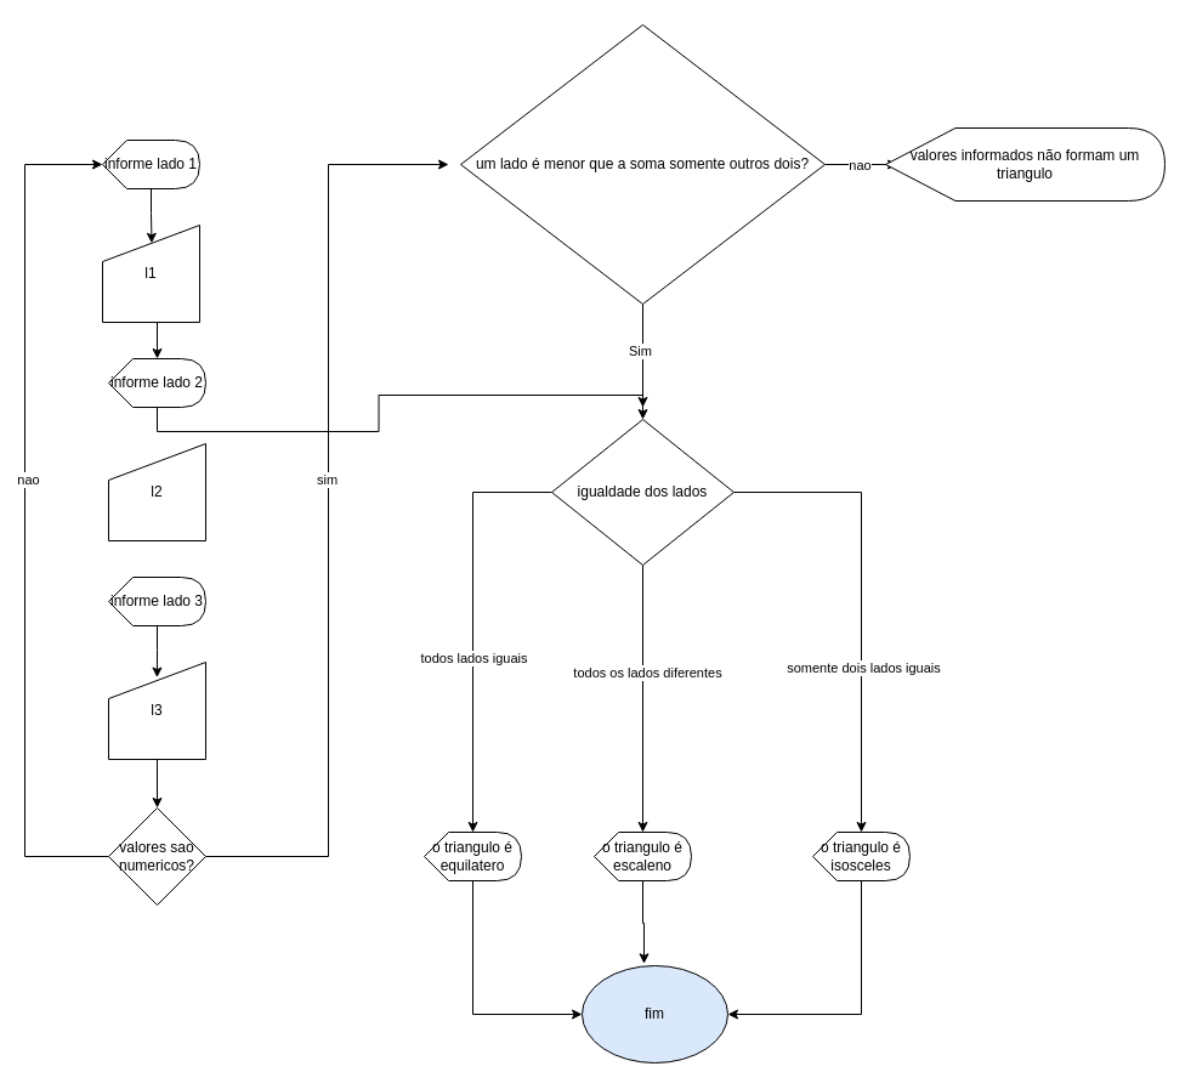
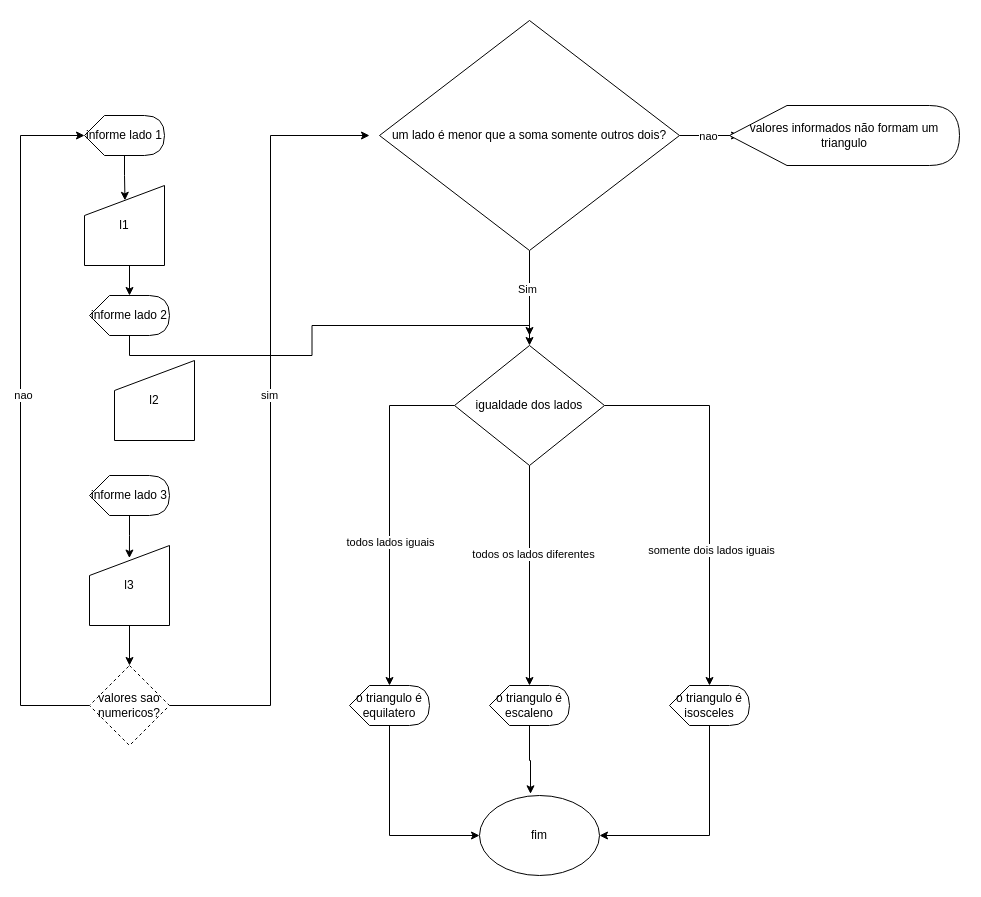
  <mxCell id="0" />
  <mxCell id="1" parent="0" />
  <mxCell id="2" value="informe lado 1" style="shape=display;whiteSpace=wrap;html=1;" vertex="1" parent="1"><mxGeometry x="84" y="115" width="80" height="40" as="geometry" /></mxCell>
  <mxCell id="3" value="l1" style="shape=manualInput;whiteSpace=wrap;html=1;" vertex="1" parent="1"><mxGeometry x="84" y="185" width="80" height="80" as="geometry" /></mxCell>
  <mxCell id="4" value="informe lado 2" style="shape=display;whiteSpace=wrap;html=1;" vertex="1" parent="1"><mxGeometry x="89" y="295" width="80" height="40" as="geometry" /></mxCell>
- <mxCell id="5" value="l2" style="shape=manualInput;whiteSpace=wrap;html=1;" vertex="1" parent="1"><mxGeometry x="89" y="365" width="80" height="80" as="geometry" /></mxCell>
+ <mxCell id="5" value="l2" style="shape=manualInput;whiteSpace=wrap;html=1;" vertex="1" parent="1"><mxGeometry x="114" y="360" width="80" height="80" as="geometry" /></mxCell>
  <mxCell id="6" value="informe lado 3" style="shape=display;whiteSpace=wrap;html=1;" vertex="1" parent="1"><mxGeometry x="89" y="475" width="80" height="40" as="geometry" /></mxCell>
  <mxCell id="7" style="edgeStyle=orthogonalEdgeStyle;rounded=0;orthogonalLoop=1;jettySize=auto;html=1;exitX=0.5;exitY=1;exitDx=0;exitDy=0;entryX=0.5;entryY=0;entryDx=0;entryDy=0;" edge="1" parent="1" source="8" target="13"><mxGeometry relative="1" as="geometry" /></mxCell>
  <mxCell id="8" value="l3" style="shape=manualInput;whiteSpace=wrap;html=1;" vertex="1" parent="1"><mxGeometry x="89" y="545" width="80" height="80" as="geometry" /></mxCell>
  <mxCell id="9" style="edgeStyle=orthogonalEdgeStyle;rounded=0;orthogonalLoop=1;jettySize=auto;html=1;exitX=0;exitY=0.5;exitDx=0;exitDy=0;entryX=0;entryY=0.5;entryDx=0;entryDy=0;entryPerimeter=0;" edge="1" parent="1" source="13" target="2"><mxGeometry relative="1" as="geometry"><mxPoint x="19" y="125" as="targetPoint" /><Array as="points"><mxPoint x="20" y="705" /><mxPoint x="20" y="135" /></Array></mxGeometry></mxCell>
  <mxCell id="10" value="nao" style="edgeLabel;html=1;align=center;verticalAlign=middle;resizable=0;points=[];" vertex="1" connectable="0" parent="9"><mxGeometry x="0.081" y="-2" relative="1" as="geometry"><mxPoint as="offset" /></mxGeometry></mxCell>
  <mxCell id="11" style="edgeStyle=orthogonalEdgeStyle;rounded=0;orthogonalLoop=1;jettySize=auto;html=1;exitX=1;exitY=0.5;exitDx=0;exitDy=0;" edge="1" parent="1" source="13"><mxGeometry relative="1" as="geometry"><mxPoint x="369" y="135" as="targetPoint" /><Array as="points"><mxPoint x="270" y="705" /></Array></mxGeometry></mxCell>
  <mxCell id="12" value="sim" style="edgeLabel;html=1;align=center;verticalAlign=middle;resizable=0;points=[];" vertex="1" connectable="0" parent="11"><mxGeometry x="0.07" y="2" relative="1" as="geometry"><mxPoint as="offset" /></mxGeometry></mxCell>
- <mxCell id="13" value="valores sao numericos?" style="rhombus;whiteSpace=wrap;html=1;" vertex="1" parent="1"><mxGeometry x="89" y="665" width="80" height="80" as="geometry" /></mxCell>
+ <mxCell id="13" value="valores sao numericos?" style="rhombus;whiteSpace=wrap;html=1;dashed=1;" vertex="1" parent="1"><mxGeometry x="89" y="665" width="80" height="80" as="geometry" /></mxCell>
  <mxCell id="14" style="edgeStyle=orthogonalEdgeStyle;rounded=0;orthogonalLoop=1;jettySize=auto;html=1;exitX=0;exitY=0;exitDx=40;exitDy=40;exitPerimeter=0;entryX=0.506;entryY=0.185;entryDx=0;entryDy=0;entryPerimeter=0;" edge="1" parent="1" source="2" target="3"><mxGeometry relative="1" as="geometry" /></mxCell>
  <mxCell id="15" style="edgeStyle=orthogonalEdgeStyle;rounded=0;orthogonalLoop=1;jettySize=auto;html=1;exitX=0.5;exitY=1;exitDx=0;exitDy=0;entryX=0;entryY=0;entryDx=40;entryDy=0;entryPerimeter=0;" edge="1" parent="1" source="3" target="4"><mxGeometry relative="1" as="geometry" /></mxCell>
  <mxCell id="16" style="edgeStyle=orthogonalEdgeStyle;rounded=0;orthogonalLoop=1;jettySize=auto;html=1;exitX=0;exitY=0;exitDx=40;exitDy=40;exitPerimeter=0;" edge="1" parent="1" source="4" target="30"><mxGeometry relative="1" as="geometry" /></mxCell>
  <mxCell id="17" style="edgeStyle=orthogonalEdgeStyle;rounded=0;orthogonalLoop=1;jettySize=auto;html=1;exitX=0;exitY=0;exitDx=40;exitDy=40;exitPerimeter=0;entryX=0.499;entryY=0.157;entryDx=0;entryDy=0;entryPerimeter=0;" edge="1" parent="1" source="6" target="8"><mxGeometry relative="1" as="geometry" /></mxCell>
  <mxCell id="18" style="edgeStyle=orthogonalEdgeStyle;rounded=0;orthogonalLoop=1;jettySize=auto;html=1;exitX=0.5;exitY=1;exitDx=0;exitDy=0;" edge="1" parent="1" source="22"><mxGeometry relative="1" as="geometry"><mxPoint x="529" y="335" as="targetPoint" /></mxGeometry></mxCell>
  <mxCell id="19" value="Sim" style="edgeLabel;html=1;align=center;verticalAlign=middle;resizable=0;points=[];" vertex="1" connectable="0" parent="18"><mxGeometry x="-0.108" y="-3" relative="1" as="geometry"><mxPoint as="offset" /></mxGeometry></mxCell>
  <mxCell id="20" style="edgeStyle=orthogonalEdgeStyle;rounded=0;orthogonalLoop=1;jettySize=auto;html=1;exitX=1;exitY=0.5;exitDx=0;exitDy=0;" edge="1" parent="1" source="22"><mxGeometry relative="1" as="geometry"><mxPoint x="739" y="135" as="targetPoint" /></mxGeometry></mxCell>
  <mxCell id="21" value="nao" style="edgeLabel;html=1;align=center;verticalAlign=middle;resizable=0;points=[];" vertex="1" connectable="0" parent="20"><mxGeometry x="-0.067" relative="1" as="geometry"><mxPoint as="offset" /></mxGeometry></mxCell>
  <mxCell id="22" value="um lado é menor que a soma somente outros dois?" style="rhombus;whiteSpace=wrap;html=1;" vertex="1" parent="1"><mxGeometry x="379" y="20" width="300" height="230" as="geometry" /></mxCell>
  <mxCell id="23" value="valores informados não formam um triangulo" style="shape=display;whiteSpace=wrap;html=1;" vertex="1" parent="1"><mxGeometry x="729" y="105" width="230" height="60" as="geometry" /></mxCell>
  <mxCell id="24" style="edgeStyle=orthogonalEdgeStyle;rounded=0;orthogonalLoop=1;jettySize=auto;html=1;exitX=0;exitY=0.5;exitDx=0;exitDy=0;entryX=0;entryY=0;entryDx=40;entryDy=0;entryPerimeter=0;" edge="1" parent="1" source="30" target="32"><mxGeometry relative="1" as="geometry"><mxPoint x="389" y="655" as="targetPoint" /></mxGeometry></mxCell>
  <mxCell id="25" value="todos lados iguais" style="edgeLabel;html=1;align=center;verticalAlign=middle;resizable=0;points=[];" vertex="1" connectable="0" parent="24"><mxGeometry x="0.168" relative="1" as="geometry"><mxPoint as="offset" /></mxGeometry></mxCell>
  <mxCell id="26" style="edgeStyle=orthogonalEdgeStyle;rounded=0;orthogonalLoop=1;jettySize=auto;html=1;exitX=0.5;exitY=1;exitDx=0;exitDy=0;entryX=0;entryY=0;entryDx=40;entryDy=0;entryPerimeter=0;" edge="1" parent="1" source="30" target="33"><mxGeometry relative="1" as="geometry"><mxPoint x="529" y="635" as="targetPoint" /></mxGeometry></mxCell>
  <mxCell id="27" value="todos os lados diferentes" style="edgeLabel;html=1;align=center;verticalAlign=middle;resizable=0;points=[];" vertex="1" connectable="0" parent="26"><mxGeometry x="-0.201" y="3" relative="1" as="geometry"><mxPoint as="offset" /></mxGeometry></mxCell>
  <mxCell id="28" style="edgeStyle=orthogonalEdgeStyle;rounded=0;orthogonalLoop=1;jettySize=auto;html=1;exitX=1;exitY=0.5;exitDx=0;exitDy=0;entryX=0;entryY=0;entryDx=40;entryDy=0;entryPerimeter=0;" edge="1" parent="1" source="30" target="35"><mxGeometry relative="1" as="geometry"><mxPoint x="709" y="645" as="targetPoint" /></mxGeometry></mxCell>
  <mxCell id="29" value="somente dois lados iguais" style="edgeLabel;html=1;align=center;verticalAlign=middle;resizable=0;points=[];" vertex="1" connectable="0" parent="28"><mxGeometry x="0.294" y="1" relative="1" as="geometry"><mxPoint as="offset" /></mxGeometry></mxCell>
  <mxCell id="30" value="igualdade dos lados" style="rhombus;whiteSpace=wrap;html=1;" vertex="1" parent="1"><mxGeometry x="454" y="345" width="150" height="120" as="geometry" /></mxCell>
  <mxCell id="31" style="edgeStyle=orthogonalEdgeStyle;rounded=0;orthogonalLoop=1;jettySize=auto;html=1;exitX=0;exitY=0;exitDx=40;exitDy=40;exitPerimeter=0;entryX=0;entryY=0.5;entryDx=0;entryDy=0;" edge="1" parent="1" source="32" target="36"><mxGeometry relative="1" as="geometry" /></mxCell>
  <mxCell id="32" value="o triangulo é equilatero" style="shape=display;whiteSpace=wrap;html=1;" vertex="1" parent="1"><mxGeometry x="349" y="685" width="80" height="40" as="geometry" /></mxCell>
  <mxCell id="33" value="o triangulo é escaleno" style="shape=display;whiteSpace=wrap;html=1;" vertex="1" parent="1"><mxGeometry x="489" y="685" width="80" height="40" as="geometry" /></mxCell>
  <mxCell id="34" style="edgeStyle=orthogonalEdgeStyle;rounded=0;orthogonalLoop=1;jettySize=auto;html=1;exitX=0;exitY=0;exitDx=40;exitDy=40;exitPerimeter=0;entryX=1;entryY=0.5;entryDx=0;entryDy=0;" edge="1" parent="1" source="35" target="36"><mxGeometry relative="1" as="geometry" /></mxCell>
  <mxCell id="35" value="o triangulo é isosceles" style="shape=display;whiteSpace=wrap;html=1;" vertex="1" parent="1"><mxGeometry x="669" y="685" width="80" height="40" as="geometry" /></mxCell>
- <mxCell id="36" value="fim" style="ellipse;whiteSpace=wrap;html=1;fillColor=#dae8fc;" vertex="1" parent="1"><mxGeometry x="479" y="795" width="120" height="80" as="geometry" /></mxCell>
+ <mxCell id="36" value="fim" style="ellipse;whiteSpace=wrap;html=1;" vertex="1" parent="1"><mxGeometry x="479" y="795" width="120" height="80" as="geometry" /></mxCell>
  <mxCell id="37" style="edgeStyle=orthogonalEdgeStyle;rounded=0;orthogonalLoop=1;jettySize=auto;html=1;exitX=0;exitY=0;exitDx=40;exitDy=40;exitPerimeter=0;entryX=0.425;entryY=-0.021;entryDx=0;entryDy=0;entryPerimeter=0;" edge="1" parent="1" source="33" target="36"><mxGeometry relative="1" as="geometry" /></mxCell>
